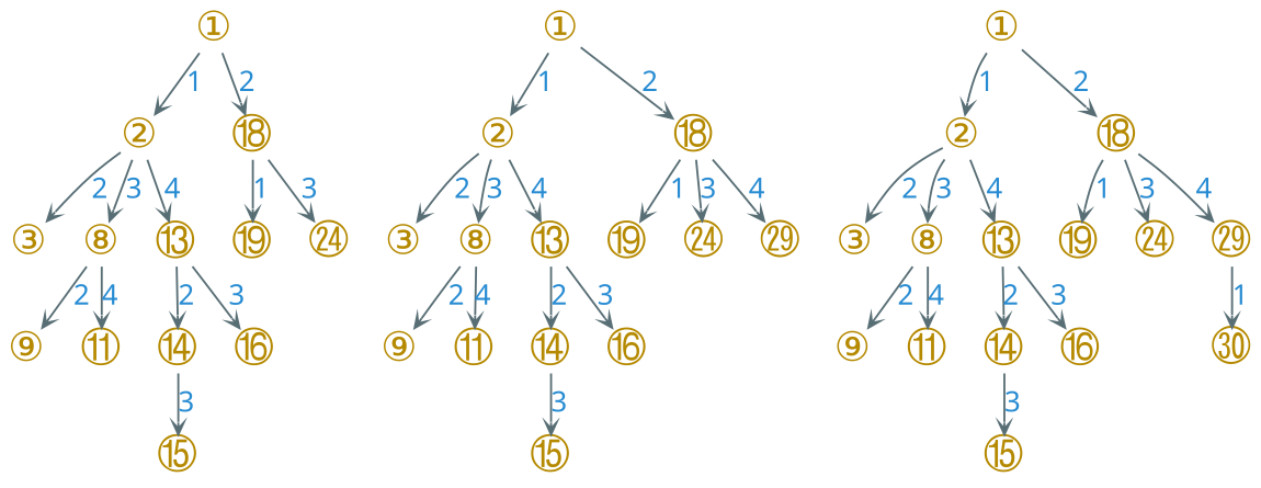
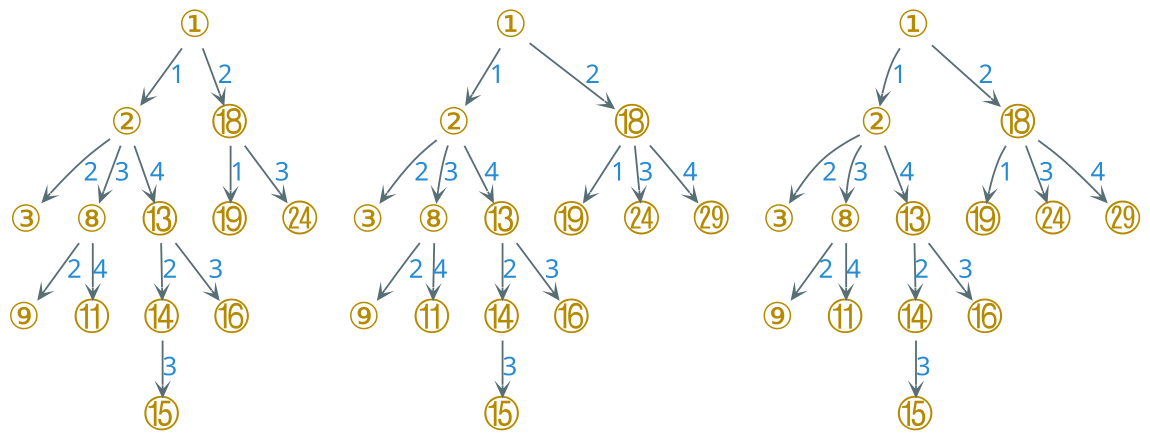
  digraph {
    nodesep=0.23
    rankdir=TB
    ranksep=0.05
    node [color="#586e75" fontcolor="#b58900" fontname=LXGWWenKai fontsize=20 shape=plain]
    edge [arrowhead=vee arrowsize=0.6 color="#586e75" fontcolor="#268bd2" fontname=LXGWWenKai fontsize=14]
    n1 [label="①"]
    n2 [label="②"]
    n3 [label="⑱"]
    n4 [label="③"]
    n5 [label="⑧"]
    n6 [label="⑬"]
    n7 [label="⑨"]
    n8 [label="⑪"]
    n9 [label="⑭"]
    n10 [label="⑯"]
    n11 [label="⑮"]
    n12 [label="⑲"]
    n13 [label="㉔"]
    n14 [label="①"]
    n15 [label="②"]
    n16 [label="⑱"]
    n17 [label="③"]
    n18 [label="⑧"]
    n19 [label="⑬"]
    n20 [label="⑨"]
    n21 [label="⑪"]
    n22 [label="⑭"]
    n23 [label="⑯"]
    n24 [label="⑮"]
    n25 [label="⑲"]
    n26 [label="㉔"]
    n27 [label="㉙"]
    "①"
    "②"
    "⑱"
    "③"
    "⑧"
    "⑬"
    "⑨"
    "⑪"
    "⑭"
    "⑯"
    "⑮"
    "⑲"
    "㉔"
    "㉙"
-   "㉚"
    n1 -> n2 [label=1]
    n1 -> n3 [label=2]
    n2 -> n4 [label=2]
    n2 -> n5 [label=3]
    n2 -> n6 [label=4]
    n3 -> n12 [label=1]
    n3 -> n13 [label=3]
    n5 -> n7 [label=2]
    n5 -> n8 [label=4]
    n6 -> n9 [label=2]
    n6 -> n10 [label=3]
    n9 -> n11 [label=3]
    n14 -> n15 [label=1]
    n14 -> n16 [label=2]
    n15 -> n17 [label=2]
    n15 -> n18 [label=3]
    n15 -> n19 [label=4]
    n16 -> n25 [label=1]
    n16 -> n26 [label=3]
    n16 -> n27 [label=4]
    n18 -> n20 [label=2]
    n18 -> n21 [label=4]
    n19 -> n22 [label=2]
    n19 -> n23 [label=3]
    n22 -> n24 [label=3]
    "①" -> "②" [label=1]
    "①" -> "⑱" [label=2]
    "②" -> "③" [label=2]
    "②" -> "⑧" [label=3]
    "②" -> "⑬" [label=4]
    "⑱" -> "⑲" [label=1]
    "⑱" -> "㉔" [label=3]
    "⑱" -> "㉙" [label=4]
    "⑧" -> "⑨" [label=2]
    "⑧" -> "⑪" [label=4]
    "⑬" -> "⑭" [label=2]
    "⑬" -> "⑯" [label=3]
    "⑭" -> "⑮" [label=3]
-   "㉙" -> "㉚" [label=1]
  }
